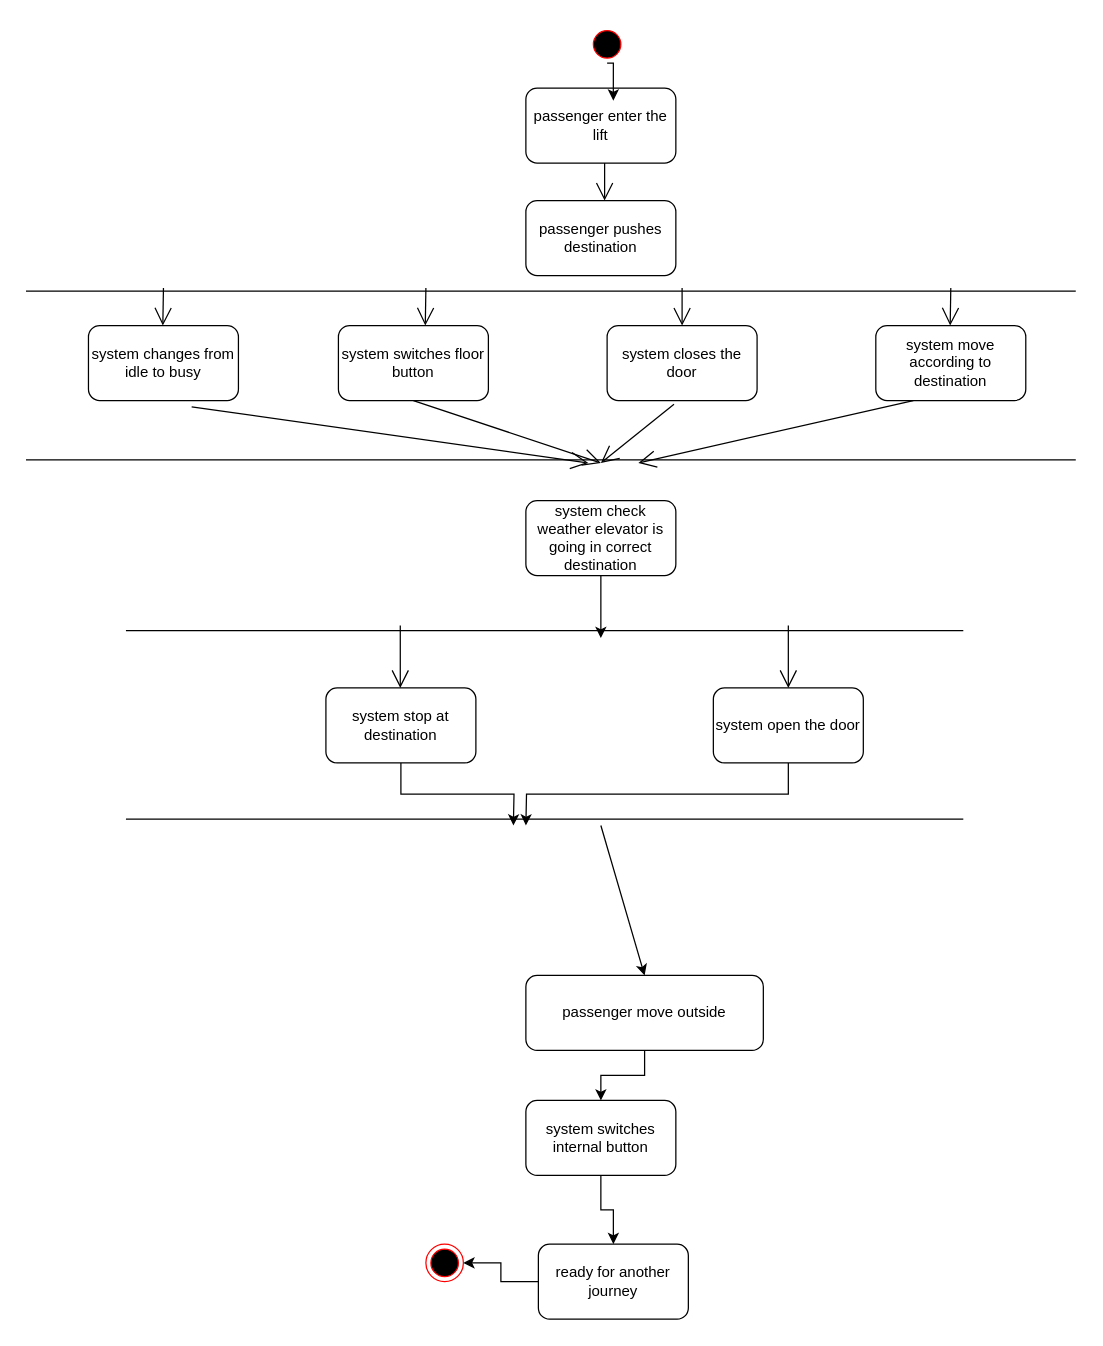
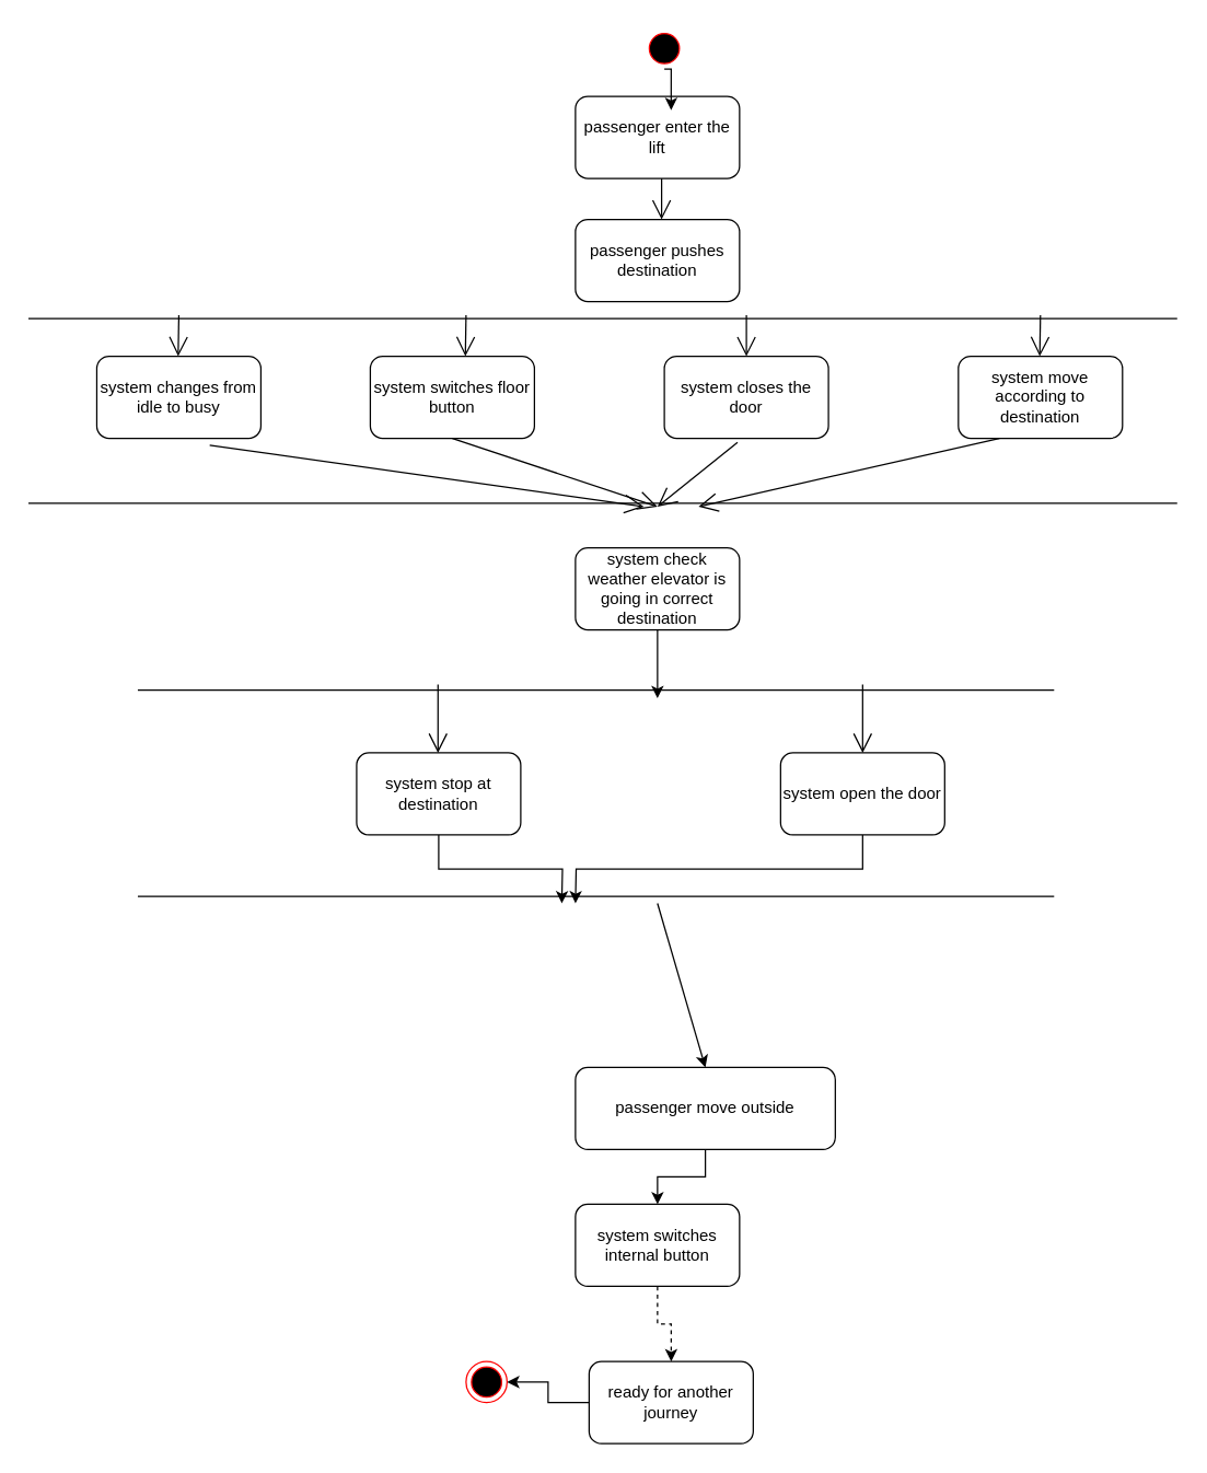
  <mxCell id="0" />
  <mxCell id="1" parent="0" />
  <mxCell id="2" style="edgeStyle=orthogonalEdgeStyle;rounded=0;orthogonalLoop=1;jettySize=auto;html=1;exitX=0.5;exitY=1;exitDx=0;exitDy=0;" edge="1" parent="1" source="3"><mxGeometry relative="1" as="geometry"><mxPoint x="410" y="660" as="targetPoint" /></mxGeometry></mxCell>
  <mxCell id="3" value="system stop at destination" style="rounded=1;whiteSpace=wrap;html=1;" vertex="1" parent="1"><mxGeometry x="260" y="550" width="120" height="60" as="geometry" /></mxCell>
  <mxCell id="4" style="edgeStyle=orthogonalEdgeStyle;rounded=0;orthogonalLoop=1;jettySize=auto;html=1;exitX=0.5;exitY=1;exitDx=0;exitDy=0;" edge="1" parent="1" source="5"><mxGeometry relative="1" as="geometry"><mxPoint x="420" y="660" as="targetPoint" /></mxGeometry></mxCell>
  <mxCell id="5" value="system open the door" style="rounded=1;whiteSpace=wrap;html=1;" vertex="1" parent="1"><mxGeometry x="570" y="550" width="120" height="60" as="geometry" /></mxCell>
  <mxCell id="6" style="edgeStyle=orthogonalEdgeStyle;rounded=0;orthogonalLoop=1;jettySize=auto;html=1;exitX=0.5;exitY=1;exitDx=0;exitDy=0;entryX=0.5;entryY=0;entryDx=0;entryDy=0;" edge="1" parent="1" source="7" target="30"><mxGeometry relative="1" as="geometry" /></mxCell>
  <mxCell id="7" value="passenger move outside" style="rounded=1;whiteSpace=wrap;html=1;" vertex="1" parent="1"><mxGeometry x="420" y="780" width="190" height="60" as="geometry" /></mxCell>
  <mxCell id="8" style="edgeStyle=orthogonalEdgeStyle;rounded=0;orthogonalLoop=1;jettySize=auto;html=1;exitX=0.5;exitY=1;exitDx=0;exitDy=0;" edge="1" parent="1" source="9"><mxGeometry relative="1" as="geometry"><mxPoint x="480" y="510" as="targetPoint" /></mxGeometry></mxCell>
  <mxCell id="9" value="system check weather elevator is going in correct destination" style="rounded=1;whiteSpace=wrap;html=1;" vertex="1" parent="1"><mxGeometry x="420" y="400" width="120" height="60" as="geometry" /></mxCell>
  <mxCell id="10" value="system move according to destination" style="rounded=1;whiteSpace=wrap;html=1;" vertex="1" parent="1"><mxGeometry x="700" y="260" width="120" height="60" as="geometry" /></mxCell>
  <mxCell id="11" value="system closes the door" style="rounded=1;whiteSpace=wrap;html=1;" vertex="1" parent="1"><mxGeometry x="485" y="260" width="120" height="60" as="geometry" /></mxCell>
  <mxCell id="12" value="system switches floor button" style="rounded=1;whiteSpace=wrap;html=1;" vertex="1" parent="1"><mxGeometry x="270" y="260" width="120" height="60" as="geometry" /></mxCell>
  <mxCell id="13" value="system changes from idle to busy" style="rounded=1;whiteSpace=wrap;html=1;" vertex="1" parent="1"><mxGeometry x="70" y="260" width="120" height="60" as="geometry" /></mxCell>
  <mxCell id="14" value="passenger pushes destination" style="rounded=1;whiteSpace=wrap;html=1;" vertex="1" parent="1"><mxGeometry x="420" y="160" width="120" height="60" as="geometry" /></mxCell>
  <mxCell id="15" value="passenger enter the lift" style="rounded=1;whiteSpace=wrap;html=1;" vertex="1" parent="1"><mxGeometry x="420" y="70" width="120" height="60" as="geometry" /></mxCell>
  <mxCell id="16" value="" style="shape=link;html=1;rounded=0;width=135;" edge="1" parent="1"><mxGeometry width="100" relative="1" as="geometry"><mxPoint x="20" y="300" as="sourcePoint" /><mxPoint x="860" y="300" as="targetPoint" /></mxGeometry></mxCell>
  <mxCell id="17" value="" style="endArrow=open;endFill=1;endSize=12;html=1;rounded=0;" edge="1" parent="1"><mxGeometry width="160" relative="1" as="geometry"><mxPoint x="483" y="130" as="sourcePoint" /><mxPoint x="483" y="160" as="targetPoint" /></mxGeometry></mxCell>
  <mxCell id="18" value="" style="endArrow=open;endFill=1;endSize=12;html=1;rounded=0;" edge="1" parent="1"><mxGeometry width="160" relative="1" as="geometry"><mxPoint x="130" y="230" as="sourcePoint" /><mxPoint x="129.5" y="260" as="targetPoint" /></mxGeometry></mxCell>
  <mxCell id="19" value="" style="endArrow=open;endFill=1;endSize=12;html=1;rounded=0;" edge="1" parent="1"><mxGeometry width="160" relative="1" as="geometry"><mxPoint x="340" y="230" as="sourcePoint" /><mxPoint x="339.5" y="260" as="targetPoint" /></mxGeometry></mxCell>
  <mxCell id="20" value="" style="endArrow=open;endFill=1;endSize=12;html=1;rounded=0;" edge="1" parent="1"><mxGeometry width="160" relative="1" as="geometry"><mxPoint x="760" y="230" as="sourcePoint" /><mxPoint x="759.5" y="260" as="targetPoint" /></mxGeometry></mxCell>
  <mxCell id="21" value="" style="endArrow=open;endFill=1;endSize=12;html=1;rounded=0;" edge="1" parent="1"><mxGeometry width="160" relative="1" as="geometry"><mxPoint x="545" y="230" as="sourcePoint" /><mxPoint x="545" y="260" as="targetPoint" /></mxGeometry></mxCell>
  <mxCell id="22" value="" style="endArrow=open;endFill=1;endSize=12;html=1;rounded=0;exitX=0.688;exitY=1.083;exitDx=0;exitDy=0;exitPerimeter=0;" edge="1" parent="1" source="13"><mxGeometry width="160" relative="1" as="geometry"><mxPoint x="150" y="340" as="sourcePoint" /><mxPoint x="470" y="370" as="targetPoint" /></mxGeometry></mxCell>
  <mxCell id="23" value="" style="endArrow=open;endFill=1;endSize=12;html=1;rounded=0;" edge="1" parent="1"><mxGeometry width="160" relative="1" as="geometry"><mxPoint x="330" y="320" as="sourcePoint" /><mxPoint x="480" y="370" as="targetPoint" /></mxGeometry></mxCell>
  <mxCell id="24" value="" style="endArrow=open;endFill=1;endSize=12;html=1;rounded=0;exitX=0.446;exitY=1.05;exitDx=0;exitDy=0;exitPerimeter=0;" edge="1" parent="1" source="11"><mxGeometry width="160" relative="1" as="geometry"><mxPoint x="460" y="350" as="sourcePoint" /><mxPoint x="480" y="370" as="targetPoint" /></mxGeometry></mxCell>
  <mxCell id="25" value="" style="endArrow=open;endFill=1;endSize=12;html=1;rounded=0;exitX=0.25;exitY=1;exitDx=0;exitDy=0;" edge="1" parent="1" source="10"><mxGeometry width="160" relative="1" as="geometry"><mxPoint x="660" y="340" as="sourcePoint" /><mxPoint x="510" y="370" as="targetPoint" /></mxGeometry></mxCell>
  <mxCell id="26" value="" style="shape=link;html=1;rounded=0;width=151;" edge="1" parent="1"><mxGeometry width="100" relative="1" as="geometry"><mxPoint x="100" y="579.5" as="sourcePoint" /><mxPoint x="770" y="579.5" as="targetPoint" /><Array as="points"><mxPoint x="430" y="579.5" /></Array></mxGeometry></mxCell>
  <mxCell id="27" value="" style="endArrow=open;endFill=1;endSize=12;html=1;rounded=0;" edge="1" parent="1"><mxGeometry width="160" relative="1" as="geometry"><mxPoint x="630" y="500" as="sourcePoint" /><mxPoint x="630" y="550" as="targetPoint" /></mxGeometry></mxCell>
  <mxCell id="28" value="" style="endArrow=open;endFill=1;endSize=12;html=1;rounded=0;" edge="1" parent="1"><mxGeometry width="160" relative="1" as="geometry"><mxPoint x="319.5" y="500" as="sourcePoint" /><mxPoint x="319.5" y="550" as="targetPoint" /></mxGeometry></mxCell>
- <mxCell id="29" style="edgeStyle=orthogonalEdgeStyle;rounded=0;orthogonalLoop=1;jettySize=auto;html=1;exitX=0.5;exitY=1;exitDx=0;exitDy=0;entryX=0.5;entryY=0;entryDx=0;entryDy=0;" edge="1" parent="1" source="30" target="32"><mxGeometry relative="1" as="geometry" /></mxCell>
+ <mxCell id="29" style="edgeStyle=orthogonalEdgeStyle;rounded=0;orthogonalLoop=1;jettySize=auto;html=1;exitX=0.5;exitY=1;exitDx=0;exitDy=0;entryX=0.5;entryY=0;entryDx=0;entryDy=0;dashed=1;" edge="1" parent="1" source="30" target="32"><mxGeometry relative="1" as="geometry" /></mxCell>
  <mxCell id="30" value="system switches internal button" style="rounded=1;whiteSpace=wrap;html=1;" vertex="1" parent="1"><mxGeometry x="420" y="880" width="120" height="60" as="geometry" /></mxCell>
  <mxCell id="31" style="edgeStyle=orthogonalEdgeStyle;rounded=0;orthogonalLoop=1;jettySize=auto;html=1;exitX=0;exitY=0.5;exitDx=0;exitDy=0;entryX=1;entryY=0.5;entryDx=0;entryDy=0;" edge="1" parent="1" source="32" target="34"><mxGeometry relative="1" as="geometry" /></mxCell>
  <mxCell id="32" value="ready for another journey" style="rounded=1;whiteSpace=wrap;html=1;" vertex="1" parent="1"><mxGeometry x="430" y="995" width="120" height="60" as="geometry" /></mxCell>
  <mxCell id="33" value="" style="endArrow=classic;html=1;rounded=0;entryX=0.5;entryY=0;entryDx=0;entryDy=0;" edge="1" parent="1" target="7"><mxGeometry width="50" height="50" relative="1" as="geometry"><mxPoint x="480" y="660" as="sourcePoint" /><mxPoint x="500" y="680" as="targetPoint" /></mxGeometry></mxCell>
  <mxCell id="34" value="" style="ellipse;html=1;shape=endState;fillColor=#000000;strokeColor=#ff0000;" vertex="1" parent="1"><mxGeometry x="340" y="995" width="30" height="30" as="geometry" /></mxCell>
  <mxCell id="35" value="" style="ellipse;html=1;shape=startState;fillColor=#000000;strokeColor=#ff0000;" vertex="1" parent="1"><mxGeometry x="470" y="20" width="30" height="30" as="geometry" /></mxCell>
  <mxCell id="36" style="edgeStyle=orthogonalEdgeStyle;rounded=0;orthogonalLoop=1;jettySize=auto;html=1;exitX=0.5;exitY=1;exitDx=0;exitDy=0;entryX=0.583;entryY=0.167;entryDx=0;entryDy=0;entryPerimeter=0;" edge="1" parent="1" source="35" target="15"><mxGeometry relative="1" as="geometry" /></mxCell>
